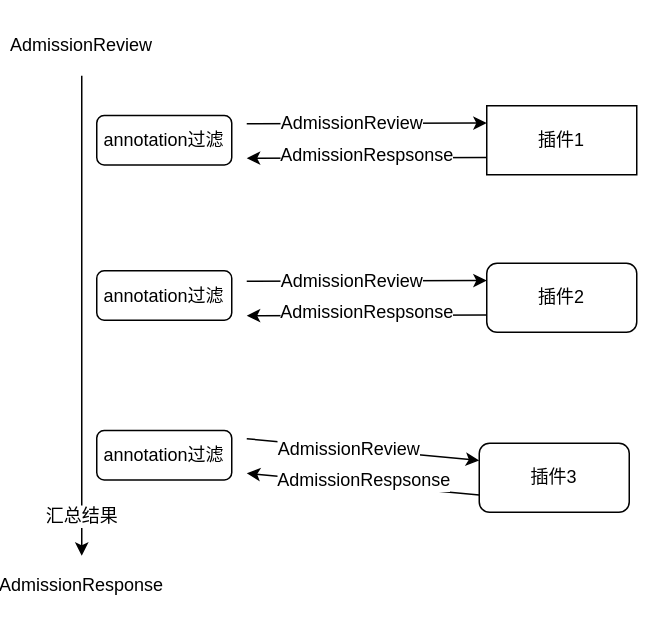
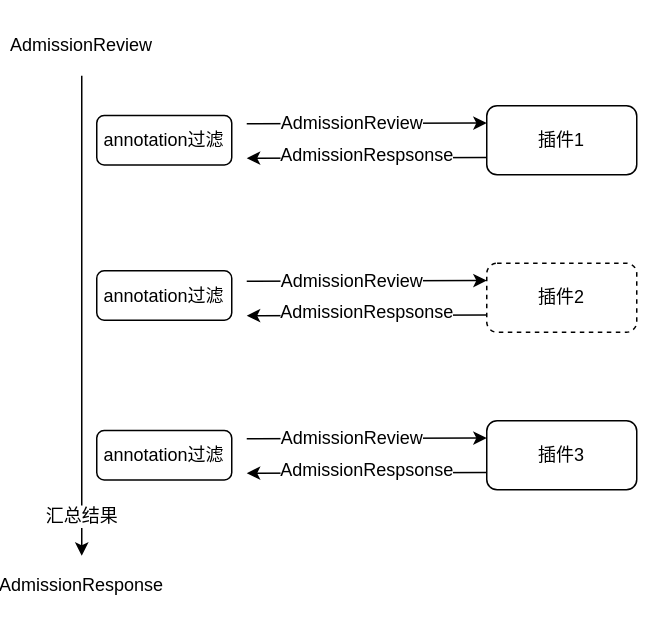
  <mxCell id="0" />
  <mxCell id="1" parent="0" />
- <mxCell id="2" value="插件1" style="whiteSpace=wrap;html=1;rounded=0;" vertex="1" parent="1"><mxGeometry x="310" y="70" width="100" height="46" as="geometry" /></mxCell>
- <mxCell id="3" value="插件2" style="rounded=1;whiteSpace=wrap;html=1;" vertex="1" parent="1"><mxGeometry x="310" y="175" width="100" height="46" as="geometry" /></mxCell>
- <mxCell id="4" value="插件3" style="rounded=1;whiteSpace=wrap;html=1;" vertex="1" parent="1"><mxGeometry x="305" y="295" width="100" height="46" as="geometry" /></mxCell>
+ <mxCell id="2" value="插件1" style="rounded=1;whiteSpace=wrap;html=1;" vertex="1" parent="1"><mxGeometry x="310" y="70" width="100" height="46" as="geometry" /></mxCell>
+ <mxCell id="3" value="插件2" style="rounded=1;whiteSpace=wrap;html=1;dashed=1;" vertex="1" parent="1"><mxGeometry x="310" y="175" width="100" height="46" as="geometry" /></mxCell>
+ <mxCell id="4" value="插件3" style="rounded=1;whiteSpace=wrap;html=1;" vertex="1" parent="1"><mxGeometry x="310" y="280" width="100" height="46" as="geometry" /></mxCell>
  <mxCell id="5" value="" style="endArrow=classic;html=1;" edge="1" parent="1"><mxGeometry width="50" height="50" relative="1" as="geometry"><mxPoint x="40" y="50" as="sourcePoint" /><mxPoint x="40" y="370" as="targetPoint" /></mxGeometry></mxCell>
  <mxCell id="6" value="汇总结果" style="text;html=1;resizable=0;points=[];align=center;verticalAlign=middle;labelBackgroundColor=#ffffff;" vertex="1" connectable="0" parent="5"><mxGeometry x="0.832" y="-1" relative="1" as="geometry"><mxPoint as="offset" /></mxGeometry></mxCell>
  <mxCell id="7" value="" style="endArrow=classic;html=1;entryX=0;entryY=0.25;entryDx=0;entryDy=0;" edge="1" parent="1" target="2"><mxGeometry width="50" height="50" relative="1" as="geometry"><mxPoint x="150" y="82" as="sourcePoint" /><mxPoint x="220" y="60" as="targetPoint" /></mxGeometry></mxCell>
  <mxCell id="8" value="AdmissionReview" style="text;html=1;resizable=0;points=[];align=center;verticalAlign=middle;labelBackgroundColor=#ffffff;" vertex="1" connectable="0" parent="7"><mxGeometry x="-0.129" relative="1" as="geometry"><mxPoint as="offset" /></mxGeometry></mxCell>
  <mxCell id="9" value="" style="endArrow=classic;html=1;exitX=0;exitY=0.75;exitDx=0;exitDy=0;" edge="1" parent="1" source="2"><mxGeometry width="50" height="50" relative="1" as="geometry"><mxPoint x="230" y="170" as="sourcePoint" /><mxPoint x="150" y="105" as="targetPoint" /></mxGeometry></mxCell>
  <mxCell id="10" value="AdmissionRespsonse" style="text;html=1;resizable=0;points=[];align=center;verticalAlign=middle;labelBackgroundColor=#ffffff;" vertex="1" connectable="0" parent="9"><mxGeometry x="0.157" y="1" relative="1" as="geometry"><mxPoint x="12.5" y="-3" as="offset" /></mxGeometry></mxCell>
  <mxCell id="11" value="" style="endArrow=classic;html=1;entryX=0;entryY=0.25;entryDx=0;entryDy=0;" edge="1" parent="1" target="3"><mxGeometry width="50" height="50" relative="1" as="geometry"><mxPoint x="150" y="187" as="sourcePoint" /><mxPoint x="320" y="91.5" as="targetPoint" /></mxGeometry></mxCell>
  <mxCell id="12" value="AdmissionReview" style="text;html=1;resizable=0;points=[];align=center;verticalAlign=middle;labelBackgroundColor=#ffffff;" vertex="1" connectable="0" parent="11"><mxGeometry x="-0.129" relative="1" as="geometry"><mxPoint as="offset" /></mxGeometry></mxCell>
  <mxCell id="13" value="" style="endArrow=classic;html=1;exitX=0;exitY=0.75;exitDx=0;exitDy=0;" edge="1" parent="1" source="3"><mxGeometry width="50" height="50" relative="1" as="geometry"><mxPoint x="320" y="114.5" as="sourcePoint" /><mxPoint x="150" y="210" as="targetPoint" /></mxGeometry></mxCell>
  <mxCell id="14" value="AdmissionRespsonse" style="text;html=1;resizable=0;points=[];align=center;verticalAlign=middle;labelBackgroundColor=#ffffff;" vertex="1" connectable="0" parent="13"><mxGeometry x="0.157" y="1" relative="1" as="geometry"><mxPoint x="12.5" y="-3" as="offset" /></mxGeometry></mxCell>
  <mxCell id="15" value="" style="endArrow=classic;html=1;entryX=0;entryY=0.25;entryDx=0;entryDy=0;" edge="1" parent="1" target="4"><mxGeometry width="50" height="50" relative="1" as="geometry"><mxPoint x="150" y="292" as="sourcePoint" /><mxPoint x="320" y="196.5" as="targetPoint" /></mxGeometry></mxCell>
  <mxCell id="16" value="AdmissionReview" style="text;html=1;resizable=0;points=[];align=center;verticalAlign=middle;labelBackgroundColor=#ffffff;" vertex="1" connectable="0" parent="15"><mxGeometry x="-0.129" relative="1" as="geometry"><mxPoint as="offset" /></mxGeometry></mxCell>
  <mxCell id="17" value="" style="endArrow=classic;html=1;exitX=0;exitY=0.75;exitDx=0;exitDy=0;" edge="1" parent="1" source="4"><mxGeometry width="50" height="50" relative="1" as="geometry"><mxPoint x="320" y="219.5" as="sourcePoint" /><mxPoint x="150" y="315" as="targetPoint" /></mxGeometry></mxCell>
  <mxCell id="18" value="AdmissionRespsonse" style="text;html=1;resizable=0;points=[];align=center;verticalAlign=middle;labelBackgroundColor=#ffffff;" vertex="1" connectable="0" parent="17"><mxGeometry x="0.157" y="1" relative="1" as="geometry"><mxPoint x="12.5" y="-3" as="offset" /></mxGeometry></mxCell>
  <mxCell id="19" value="annotation过滤" style="rounded=1;whiteSpace=wrap;html=1;" vertex="1" parent="1"><mxGeometry x="50" y="76.5" width="90" height="33" as="geometry" /></mxCell>
  <mxCell id="20" value="annotation过滤" style="rounded=1;whiteSpace=wrap;html=1;" vertex="1" parent="1"><mxGeometry x="50" y="180" width="90" height="33" as="geometry" /></mxCell>
  <mxCell id="21" value="annotation过滤" style="rounded=1;whiteSpace=wrap;html=1;" vertex="1" parent="1"><mxGeometry x="50" y="286.5" width="90" height="33" as="geometry" /></mxCell>
  <mxCell id="22" value="AdmissionReview" style="text;html=1;strokeColor=none;fillColor=none;align=center;verticalAlign=middle;whiteSpace=wrap;rounded=0;" vertex="1" parent="1"><mxGeometry x="20" y="20" width="40" height="20" as="geometry" /></mxCell>
  <mxCell id="23" value="AdmissionResponse" style="text;html=1;strokeColor=none;fillColor=none;align=center;verticalAlign=middle;whiteSpace=wrap;rounded=0;" vertex="1" parent="1"><mxGeometry x="20" y="380" width="40" height="20" as="geometry" /></mxCell>
